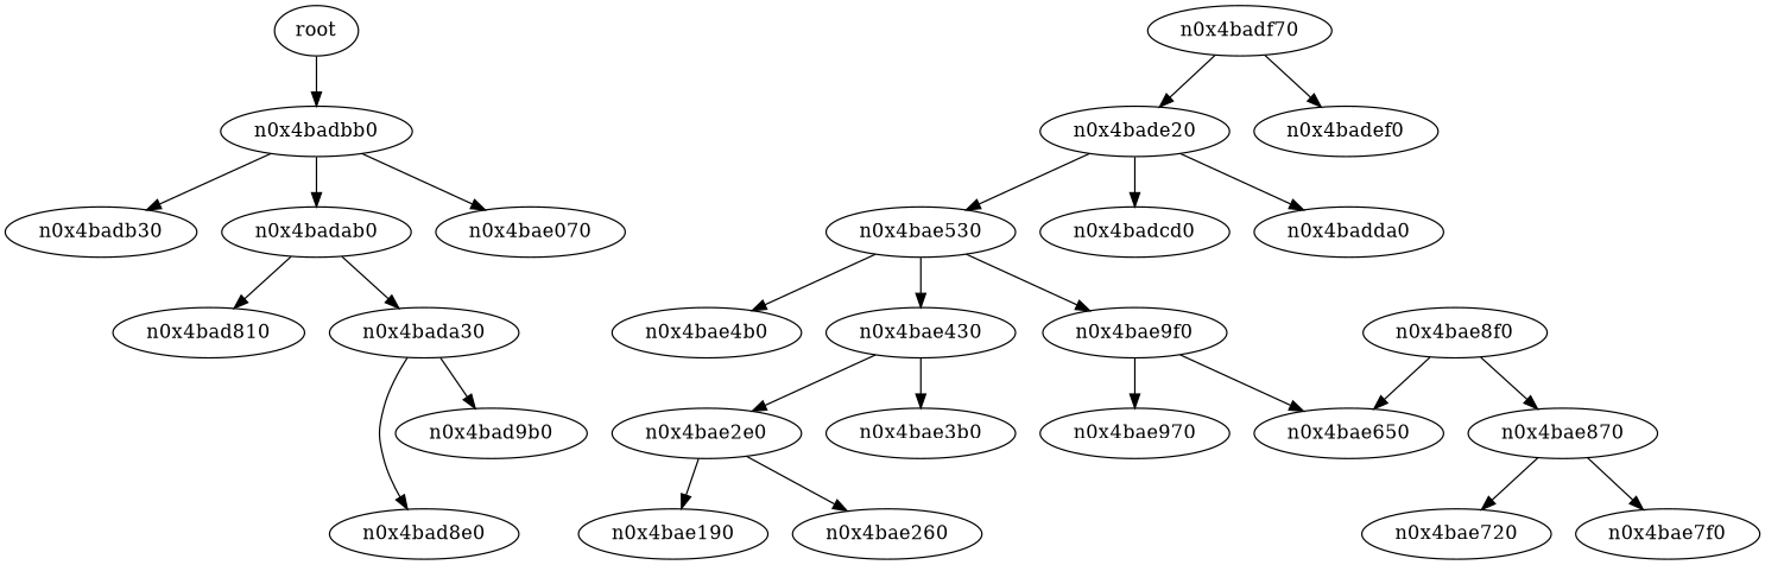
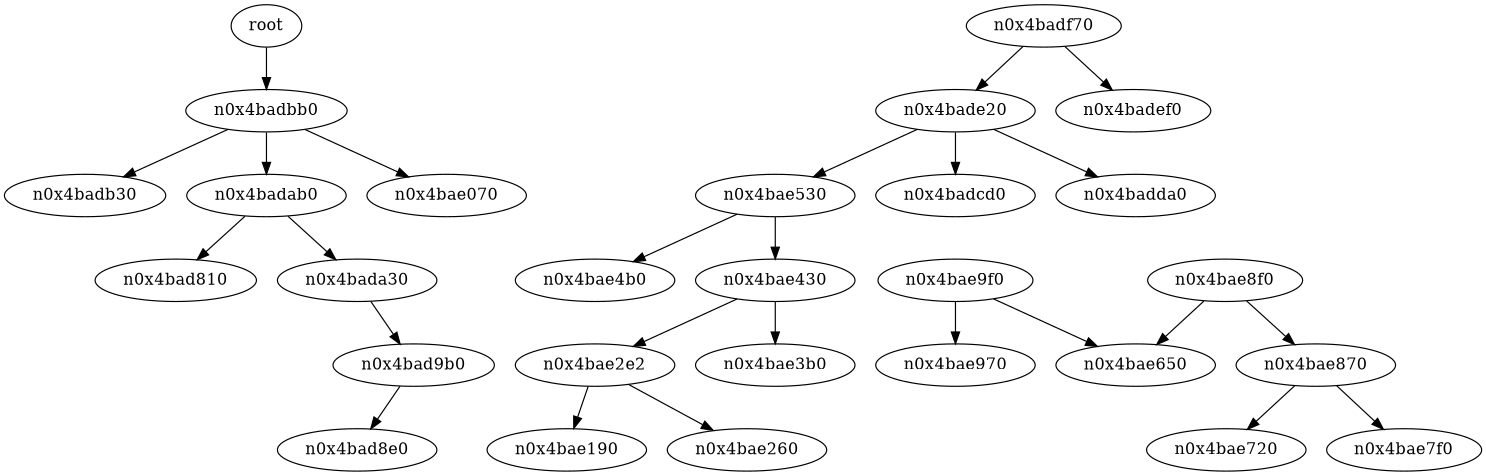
  digraph {
    n1 [label=root]
    n0x4badbb0
    n0x4badb30
    n0x4badab0
    n0x4bae070
    n0x4bad810
    n0x4bada30
    n0x4bad8e0
    n0x4bad9b0
    n0x4badf70
    n0x4bade20
    n0x4badef0
    n0x4bae530
    n0x4bae4b0
    n0x4bae430
    n0x4bae9f0
    n0x4badcd0
    n0x4badda0
-   n0x4bae2e0
+   n0x4bae2e0 [label=n0x4bae2e2]
    n0x4bae3b0
    n0x4bae970
    n0x4bae650
    n0x4bae190
    n0x4bae260
    n0x4bae8f0
    n0x4bae870
    n0x4bae720
    n0x4bae7f0
    n1 -> n0x4badbb0
    n0x4badbb0 -> n0x4badb30
    n0x4badbb0 -> n0x4badab0
    n0x4badbb0 -> n0x4bae070
    n0x4badab0 -> n0x4bad810
    n0x4badab0 -> n0x4bada30
-   n0x4bada30 -> n0x4bad8e0
+   n0x4bad9b0 -> n0x4bad8e0
    n0x4bada30 -> n0x4bad9b0
    n0x4badf70 -> n0x4bade20
    n0x4badf70 -> n0x4badef0
    n0x4bade20 -> n0x4bae530
    n0x4bade20 -> n0x4badcd0
    n0x4bade20 -> n0x4badda0
    n0x4bae530 -> n0x4bae4b0
    n0x4bae530 -> n0x4bae430
-   n0x4bae530 -> n0x4bae9f0
    n0x4bae430 -> n0x4bae2e0
    n0x4bae430 -> n0x4bae3b0
    n0x4bae9f0 -> n0x4bae970
    n0x4bae9f0 -> n0x4bae650
    n0x4bae2e0 -> n0x4bae190
    n0x4bae2e0 -> n0x4bae260
    n0x4bae8f0 -> n0x4bae650
    n0x4bae8f0 -> n0x4bae870
    n0x4bae870 -> n0x4bae720
    n0x4bae870 -> n0x4bae7f0
  }
